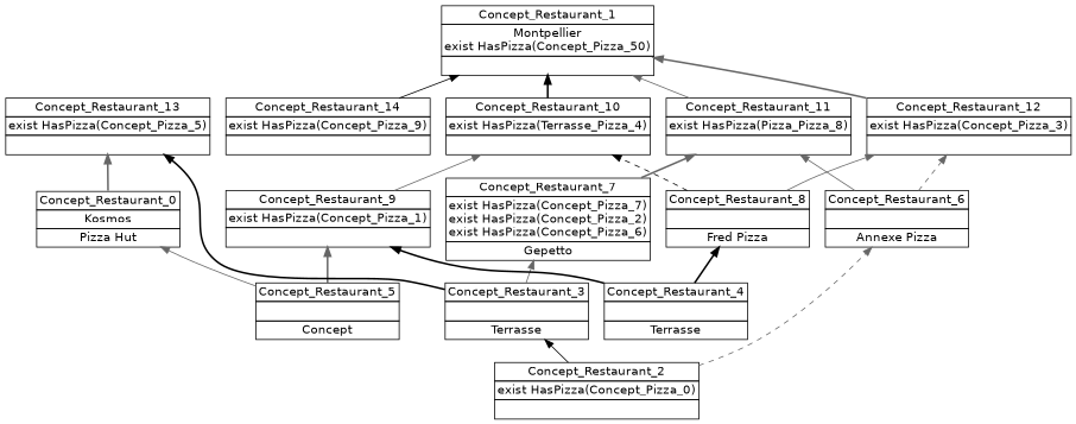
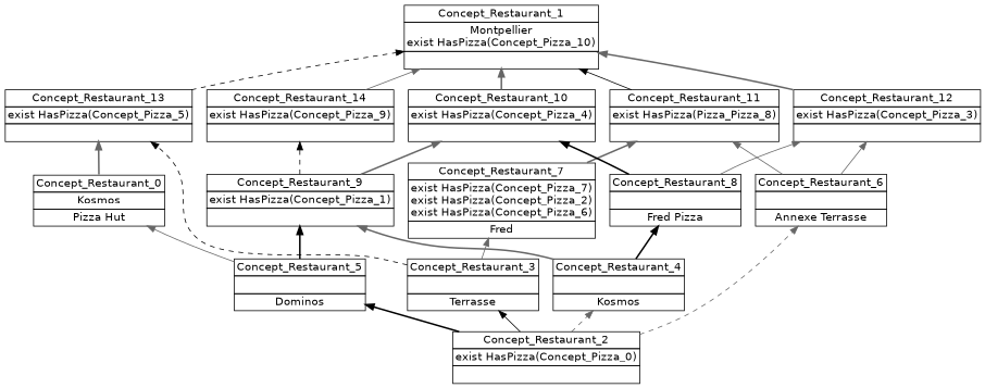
  digraph {
    nodesep=0.2
    rankdir=BT
    ranksep=0.3
    node [fontname="DejaVu Sans" margin="0.03,0.03" shape=none]
    edge [color=gray40 headport=p style=solid tailport=p]
-   n1 [label=<<table border="0" cellborder="1" cellspacing="0" port="p"><tr><td>Concept_Restaurant_1</td></tr><tr><td>Montpellier<br/>exist HasPizza(Concept_Pizza_50)<br/></td></tr><tr><td><br/></td></tr></table>>]
+   n1 [label=<<table border="0" cellborder="1" cellspacing="0" port="p"><tr><td>Concept_Restaurant_1</td></tr><tr><td>Montpellier<br/>exist HasPizza(Concept_Pizza_10)<br/></td></tr><tr><td><br/></td></tr></table>>]
    n2 [label=<<table border="0" cellborder="1" cellspacing="0" port="p"><tr><td>Concept_Restaurant_0</td></tr><tr><td>Kosmos<br/></td></tr><tr><td>Pizza Hut<br/></td></tr></table>>]
    n3 [label=<<table border="0" cellborder="1" cellspacing="0" port="p"><tr><td>Concept_Restaurant_13</td></tr><tr><td>exist HasPizza(Concept_Pizza_5)<br/></td></tr><tr><td><br/></td></tr></table>>]
    n4 [label=<<table border="0" cellborder="1" cellspacing="0" port="p"><tr><td>Concept_Restaurant_14</td></tr><tr><td>exist HasPizza(Concept_Pizza_9)<br/></td></tr><tr><td><br/></td></tr></table>>]
-   n5 [label=<<table border="0" cellborder="1" cellspacing="0" port="p"><tr><td>Concept_Restaurant_5</td></tr><tr><td><br/></td></tr><tr><td>Concept<br/></td></tr></table>>]
+   n5 [label=<<table border="0" cellborder="1" cellspacing="0" port="p"><tr><td>Concept_Restaurant_5</td></tr><tr><td><br/></td></tr><tr><td>Dominos<br/></td></tr></table>>]
    n6 [label=<<table border="0" cellborder="1" cellspacing="0" port="p"><tr><td>Concept_Restaurant_9</td></tr><tr><td>exist HasPizza(Concept_Pizza_1)<br/></td></tr><tr><td><br/></td></tr></table>>]
-   n7 [label=<<table border="0" cellborder="1" cellspacing="0" port="p"><tr><td>Concept_Restaurant_10</td></tr><tr><td>exist HasPizza(Terrasse_Pizza_4)<br/></td></tr><tr><td><br/></td></tr></table>>]
+   n7 [label=<<table border="0" cellborder="1" cellspacing="0" port="p"><tr><td>Concept_Restaurant_10</td></tr><tr><td>exist HasPizza(Concept_Pizza_4)<br/></td></tr><tr><td><br/></td></tr></table>>]
    n8 [label=<<table border="0" cellborder="1" cellspacing="0" port="p"><tr><td>Concept_Restaurant_2</td></tr><tr><td>exist HasPizza(Concept_Pizza_0)<br/></td></tr><tr><td><br/></td></tr></table>>]
-   n9 [label=<<table border="0" cellborder="1" cellspacing="0" port="p"><tr><td>Concept_Restaurant_6</td></tr><tr><td><br/></td></tr><tr><td>Annexe Pizza<br/></td></tr></table>>]
+   n9 [label=<<table border="0" cellborder="1" cellspacing="0" port="p"><tr><td>Concept_Restaurant_6</td></tr><tr><td><br/></td></tr><tr><td>Annexe Terrasse<br/></td></tr></table>>]
    n10 [label=<<table border="0" cellborder="1" cellspacing="0" port="p"><tr><td>Concept_Restaurant_3</td></tr><tr><td><br/></td></tr><tr><td>Terrasse<br/></td></tr></table>>]
-   n11 [label=<<table border="0" cellborder="1" cellspacing="0" port="p"><tr><td>Concept_Restaurant_4</td></tr><tr><td><br/></td></tr><tr><td>Terrasse<br/></td></tr></table>>]
+   n11 [label=<<table border="0" cellborder="1" cellspacing="0" port="p"><tr><td>Concept_Restaurant_4</td></tr><tr><td><br/></td></tr><tr><td>Kosmos<br/></td></tr></table>>]
    n12 [label=<<table border="0" cellborder="1" cellspacing="0" port="p"><tr><td>Concept_Restaurant_12</td></tr><tr><td>exist HasPizza(Concept_Pizza_3)<br/></td></tr><tr><td><br/></td></tr></table>>]
    n13 [label=<<table border="0" cellborder="1" cellspacing="0" port="p"><tr><td>Concept_Restaurant_11</td></tr><tr><td>exist HasPizza(Pizza_Pizza_8)<br/></td></tr><tr><td><br/></td></tr></table>>]
-   n14 [label=<<table border="0" cellborder="1" cellspacing="0" port="p"><tr><td>Concept_Restaurant_7</td></tr><tr><td>exist HasPizza(Concept_Pizza_7)<br/>exist HasPizza(Concept_Pizza_2)<br/>exist HasPizza(Concept_Pizza_6)<br/></td></tr><tr><td>Gepetto<br/></td></tr></table>>]
+   n14 [label=<<table border="0" cellborder="1" cellspacing="0" port="p"><tr><td>Concept_Restaurant_7</td></tr><tr><td>exist HasPizza(Concept_Pizza_7)<br/>exist HasPizza(Concept_Pizza_2)<br/>exist HasPizza(Concept_Pizza_6)<br/></td></tr><tr><td>Fred<br/></td></tr></table>>]
    n15 [label=<<table border="0" cellborder="1" cellspacing="0" port="p"><tr><td>Concept_Restaurant_8</td></tr><tr><td><br/></td></tr><tr><td>Fred Pizza<br/></td></tr></table>>]
    n2 -> n3 [style=bold]
-   n4 -> n1 [color=black]
+   n3 -> n1 [color=black style=dashed]
+   n4 -> n1
    n5 -> n2
-   n5 -> n6 [style=bold]
-   n6 -> n7
-   n7 -> n1 [color=black style=bold]
+   n5 -> n6 [color=black style=bold]
+   n6 -> n4 [color=black style=dashed]
+   n6 -> n7 [style=bold]
+   n7 -> n1 [style=bold]
+   n8 -> n5 [color=black style=bold]
    n8 -> n9 [style=dashed]
    n8 -> n10 [color=black]
-   n9 -> n12 [style=dashed]
+   n8 -> n11 [style=dashed]
+   n9 -> n12
    n9 -> n13
-   n10 -> n3 [color=black style=bold]
+   n10 -> n3 [color=black style=dashed]
    n10 -> n14
-   n11 -> n6 [color=black style=bold]
+   n11 -> n6 [style=bold]
    n11 -> n15 [color=black style=bold]
    n12 -> n1 [style=bold]
-   n13 -> n1
+   n13 -> n1 [color=black]
    n14 -> n13 [style=bold]
-   n15 -> n7 [color=black style=dashed]
+   n15 -> n7 [color=black style=bold]
    n15 -> n12
  }
